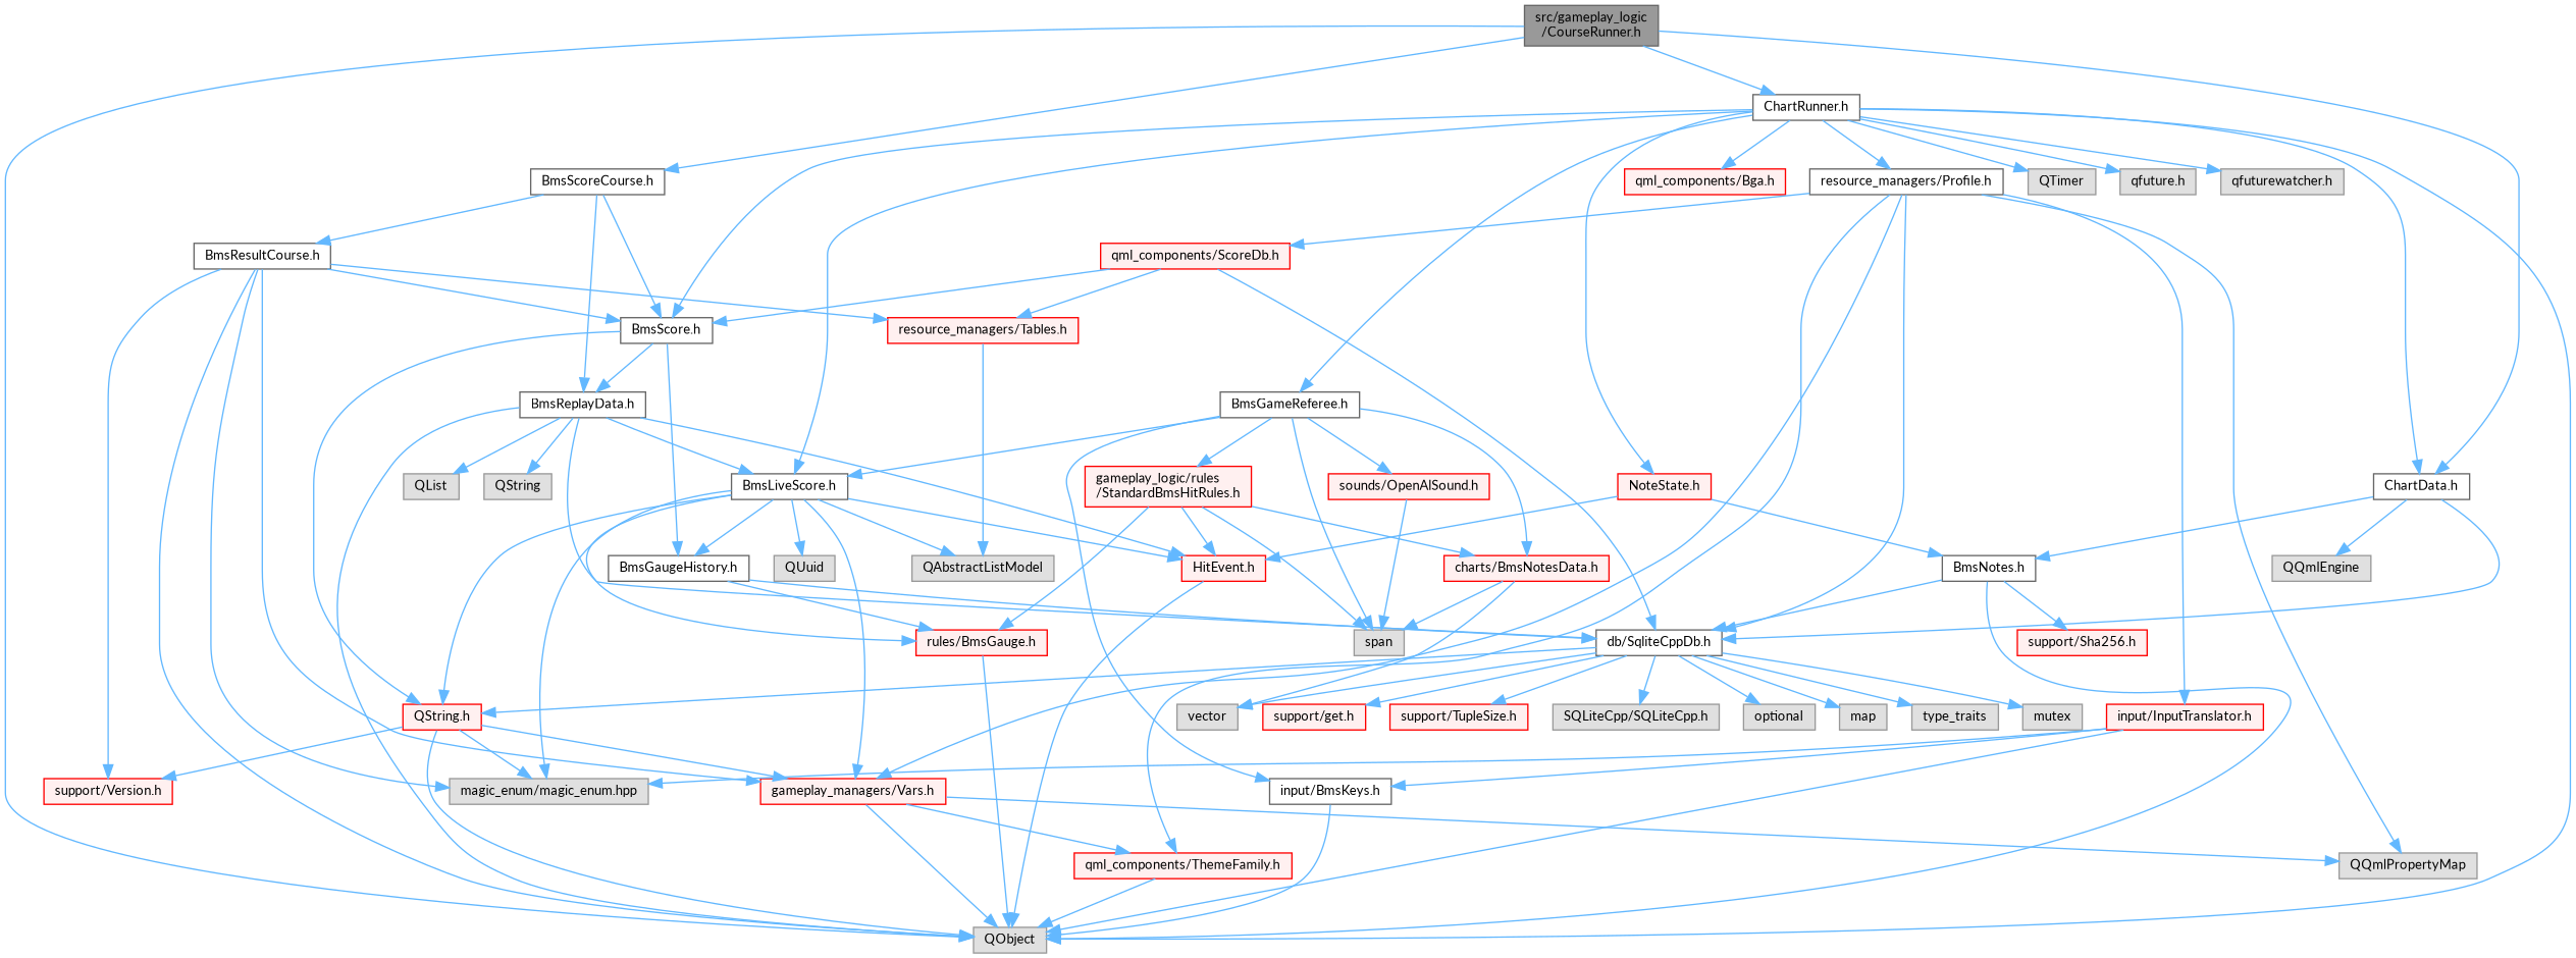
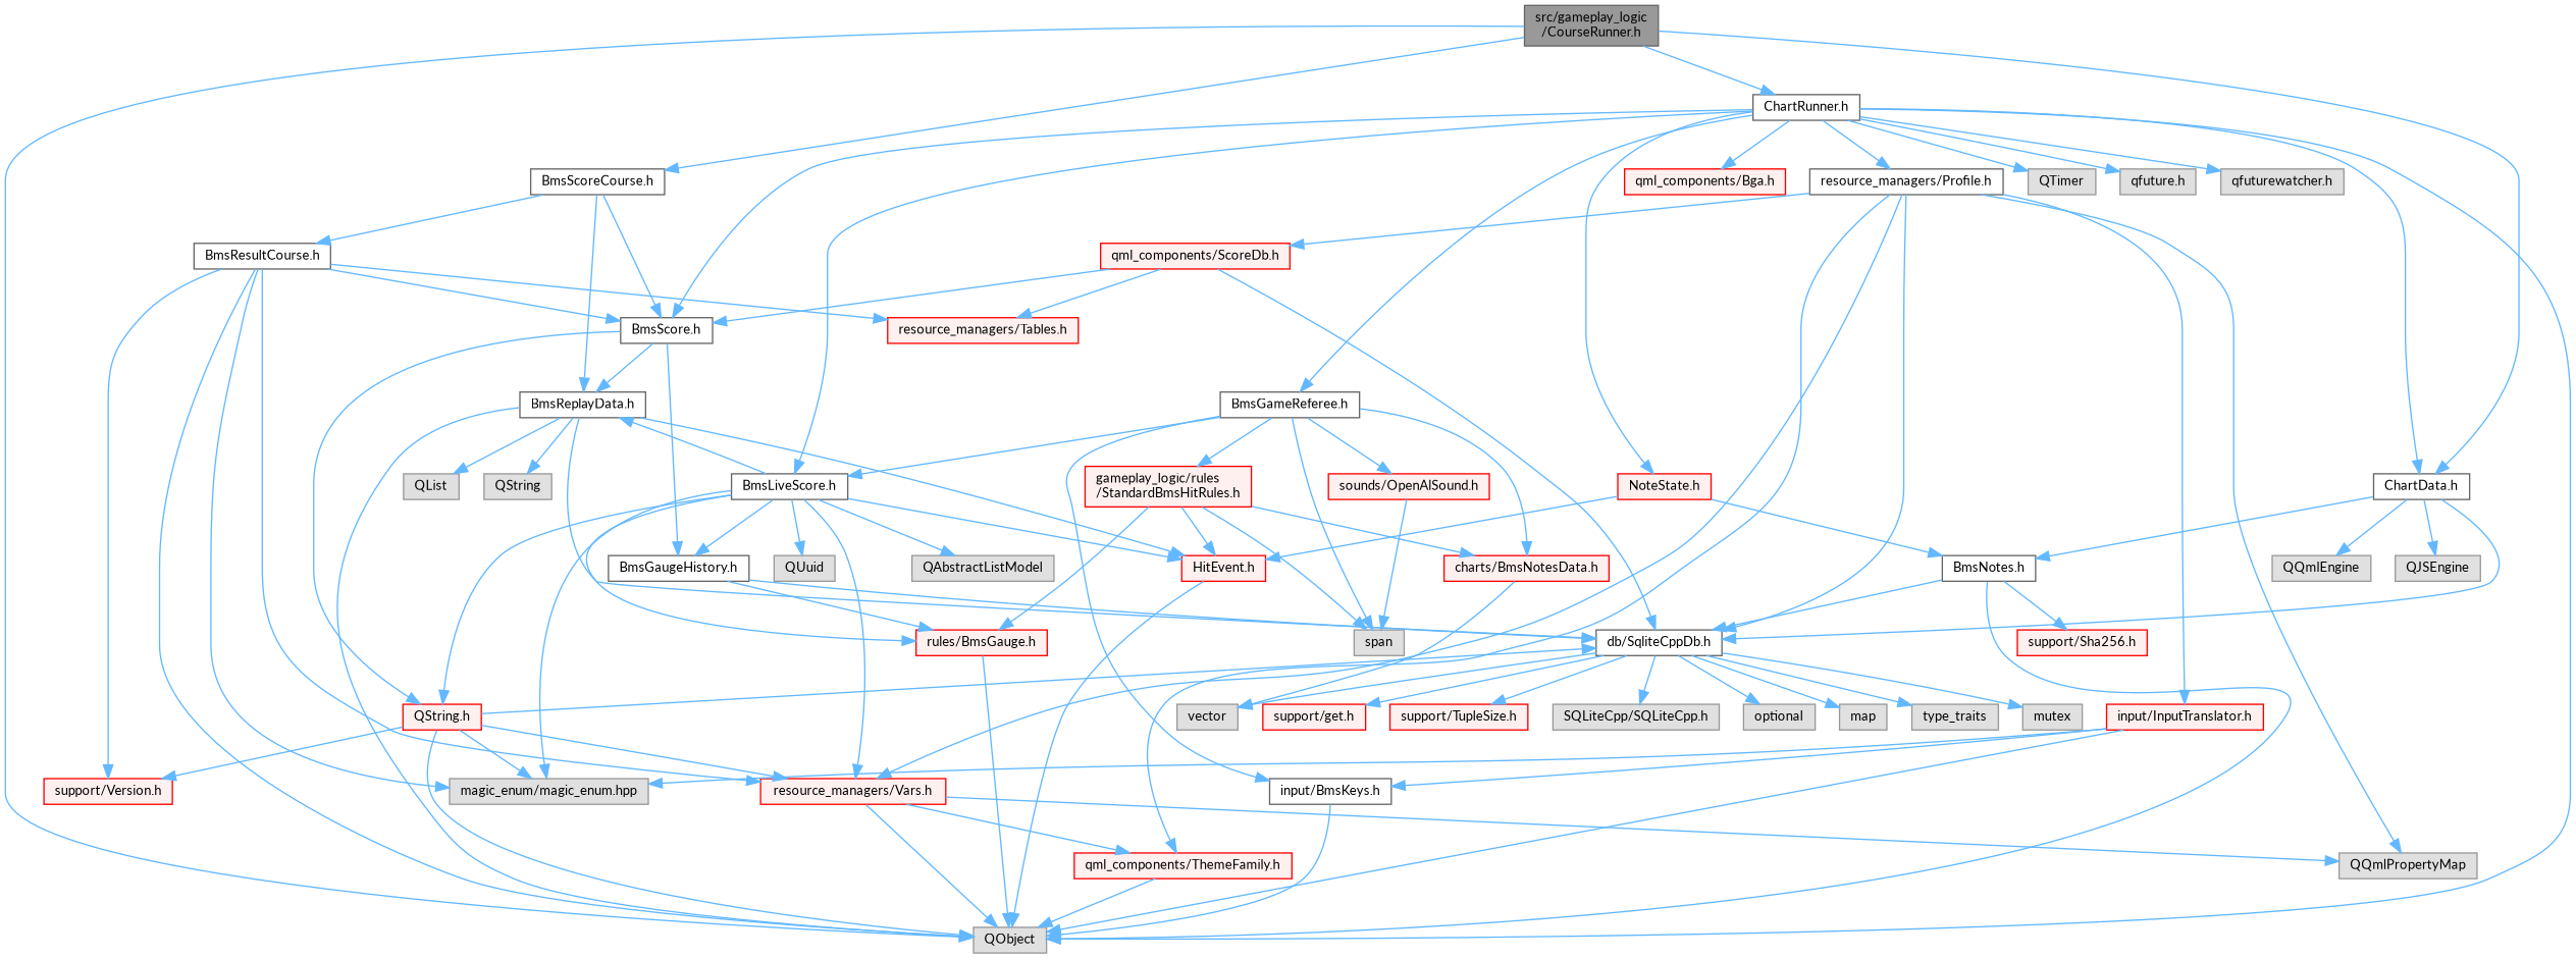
  digraph {
    fontname=Lato
    node [color=grey60 fillcolor="#E0E0E0" fontname=Lato fontsize=10 shape=box style=filled]
    edge [color=steelblue1 fontname=Lato fontsize=10 labelfontname=Helvetica labelfontsize=10 style=solid]
    n1 [color=gray40 fillcolor=grey60 fontcolor=black height=0.2 label="src/gameplay_logic\l/CourseRunner.h" width=0.4]
    n2 [color=grey40 fillcolor=white height=0.2 label="BmsScoreCourse.h" width=0.4]
    n3 [height=0.2 label=QObject width=0.4]
    n4 [color=grey40 fillcolor=white height=0.2 label="ChartData.h" width=0.4]
    n5 [color=grey40 fillcolor=white height=0.2 label="ChartRunner.h" width=0.4]
    n6 [color=grey40 fillcolor=white height=0.2 label="BmsResultCourse.h" width=0.4]
    n7 [color=grey40 fillcolor=white height=0.2 label="BmsScore.h" width=0.4]
    n8 [color=grey40 fillcolor=white height=0.2 label="BmsReplayData.h" width=0.4]
    n9 [color=grey40 fillcolor=white height=0.2 label="db/SqliteCppDb.h" width=0.4]
    n10 [height=0.2 label=QQmlEngine width=0.4]
+   n11 [height=0.2 label=QJSEngine width=0.4]
    n12 [color=grey40 fillcolor=white height=0.2 label="BmsNotes.h" width=0.4]
    n13 [color=grey40 fillcolor=white height=0.2 label="BmsGameReferee.h" width=0.4]
    n14 [color=grey40 fillcolor=white height=0.2 label="BmsLiveScore.h" width=0.4]
    n15 [color=grey40 fillcolor=white height=0.2 label="resource_managers/Profile.h" width=0.4]
    n16 [color=red fillcolor="#FFF0F0" height=0.2 label="qml_components/Bga.h" width=0.4]
    n17 [color=red fillcolor="#FFF0F0" height=0.2 label="NoteState.h" width=0.4]
    n18 [height=0.2 label=QTimer width=0.4]
    n19 [height=0.2 label="qfuture.h" width=0.4]
    n20 [height=0.2 label="qfuturewatcher.h" width=0.4]
    n21 [height=0.2 label="magic_enum/magic_enum.hpp" width=0.4]
-   n22 [color=red fillcolor="#FFF0F0" height=0.2 label="gameplay_managers/Vars.h" width=0.4]
+   n22 [color=red fillcolor="#FFF0F0" height=0.2 label="resource_managers/Vars.h" width=0.4]
    n23 [color=red fillcolor="#FFF0F0" height=0.2 label="support/Version.h" width=0.4]
    n24 [color=red fillcolor="#FFF0F0" height=0.2 label="resource_managers/Tables.h" width=0.4]
    n25 [color=grey40 fillcolor=white height=0.2 label="BmsGaugeHistory.h" width=0.4]
    n26 [color=red fillcolor="#FFF0F0" height=0.2 label="QString.h" width=0.4]
    n27 [color=red fillcolor="#FFF0F0" height=0.2 label="rules/BmsGauge.h" width=0.4]
    n28 [color=red fillcolor="#FFF0F0" height=0.2 label="HitEvent.h" width=0.4]
    n29 [height=0.2 label=QList width=0.4]
    n30 [height=0.2 label=QString width=0.4]
    n31 [color=red fillcolor="#FFF0F0" height=0.2 label="qml_components/ThemeFamily.h" width=0.4]
    n32 [height=0.2 label=QQmlPropertyMap width=0.4]
    n33 [height=0.2 label=QAbstractListModel width=0.4]
    n34 [height=0.2 label="SQLiteCpp/SQLiteCpp.h" width=0.4]
    n35 [height=0.2 label=optional width=0.4]
    n36 [height=0.2 label=vector width=0.4]
    n37 [height=0.2 label=map width=0.4]
    n38 [height=0.2 label=type_traits width=0.4]
    n39 [height=0.2 label=mutex width=0.4]
    n40 [color=red fillcolor="#FFF0F0" height=0.2 label="support/get.h" width=0.4]
    n41 [color=red fillcolor="#FFF0F0" height=0.2 label="support/TupleSize.h" width=0.4]
    n42 [color=red fillcolor="#FFF0F0" height=0.2 label="support/Sha256.h" width=0.4]
    n43 [height=0.2 label=span width=0.4]
    n44 [color=red fillcolor="#FFF0F0" height=0.2 label="charts/BmsNotesData.h" width=0.4]
    n45 [color=grey40 fillcolor=white height=0.2 label="input/BmsKeys.h" width=0.4]
    n46 [color=red fillcolor="#FFF0F0" height=0.2 label="gameplay_logic/rules\l/StandardBmsHitRules.h" width=0.4]
    n47 [color=red fillcolor="#FFF0F0" height=0.2 label="sounds/OpenAlSound.h" width=0.4]
    n48 [height=0.2 label=QUuid width=0.4]
    n49 [color=red fillcolor="#FFF0F0" height=0.2 label="input/InputTranslator.h" width=0.4]
    n50 [color=red fillcolor="#FFF0F0" height=0.2 label="qml_components/ScoreDb.h" width=0.4]
    n1 -> n2
    n1 -> n3
    n1 -> n4
    n1 -> n5
    n2 -> n6
    n2 -> n7
    n2 -> n8
    n4 -> n9
    n4 -> n10
+   n4 -> n11
    n4 -> n12
    n5 -> n3
    n5 -> n4
    n5 -> n7
    n5 -> n13
    n5 -> n14
    n5 -> n15
    n5 -> n16
    n5 -> n17
    n5 -> n18
    n5 -> n19
    n5 -> n20
    n6 -> n3
    n6 -> n7
    n6 -> n21
    n6 -> n22
    n6 -> n23
    n6 -> n24
    n7 -> n8
    n7 -> n25
    n7 -> n26
    n8 -> n3
    n8 -> n9
    n8 -> n28
    n8 -> n29
    n8 -> n30
    n9 -> n34
    n9 -> n35
    n9 -> n36
    n9 -> n37
    n9 -> n38
    n9 -> n39
    n9 -> n40
    n9 -> n41
    n12 -> n3
    n12 -> n9
    n12 -> n42
    n13 -> n14
    n13 -> n43
    n13 -> n44
    n13 -> n45
    n13 -> n46
    n13 -> n47
-   n8 -> n14
+   n14 -> n8
    n14 -> n21
    n14 -> n22
    n14 -> n25
    n14 -> n26
    n14 -> n27
    n14 -> n28
    n14 -> n33
    n14 -> n48
    n15 -> n9
    n15 -> n22
    n15 -> n31
    n15 -> n32
    n15 -> n49
    n15 -> n50
    n17 -> n12
    n17 -> n28
    n22 -> n3
    n22 -> n31
    n22 -> n32
-   n24 -> n33
    n25 -> n9
    n25 -> n27
    n26 -> n3
-   n9 -> n26
+   n26 -> n9
    n26 -> n21
    n26 -> n22
    n26 -> n23
    n27 -> n3
    n28 -> n3
    n31 -> n3
    n44 -> n36
-   n44 -> n43
    n45 -> n3
    n46 -> n27
    n46 -> n28
    n46 -> n43
    n46 -> n44
    n47 -> n43
    n49 -> n3
    n49 -> n21
    n49 -> n45
    n50 -> n7
    n50 -> n9
    n50 -> n24
  }
